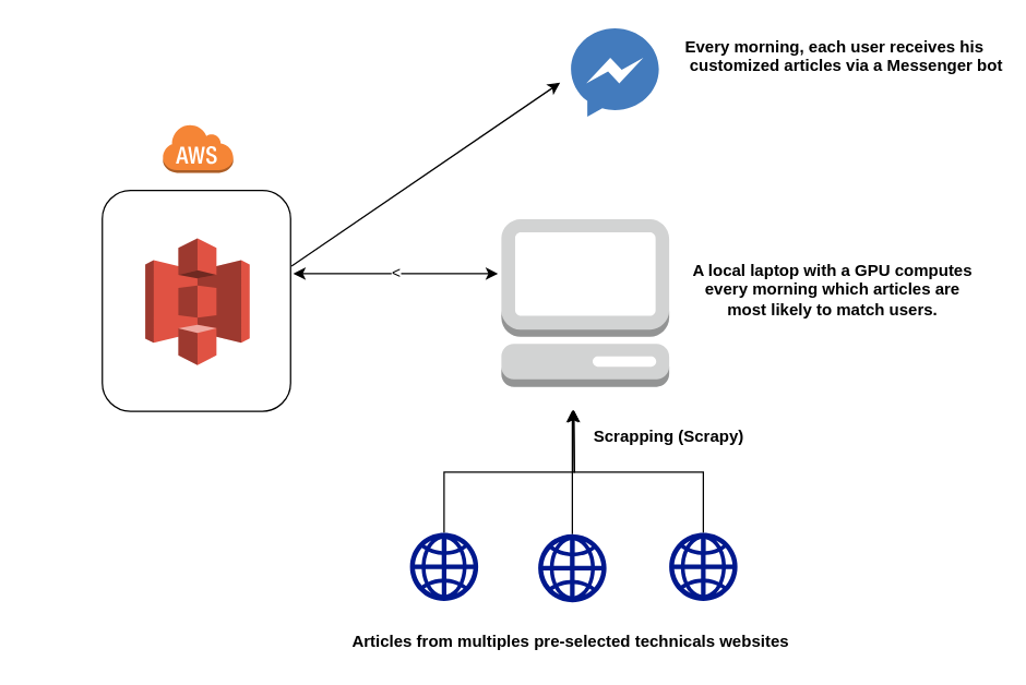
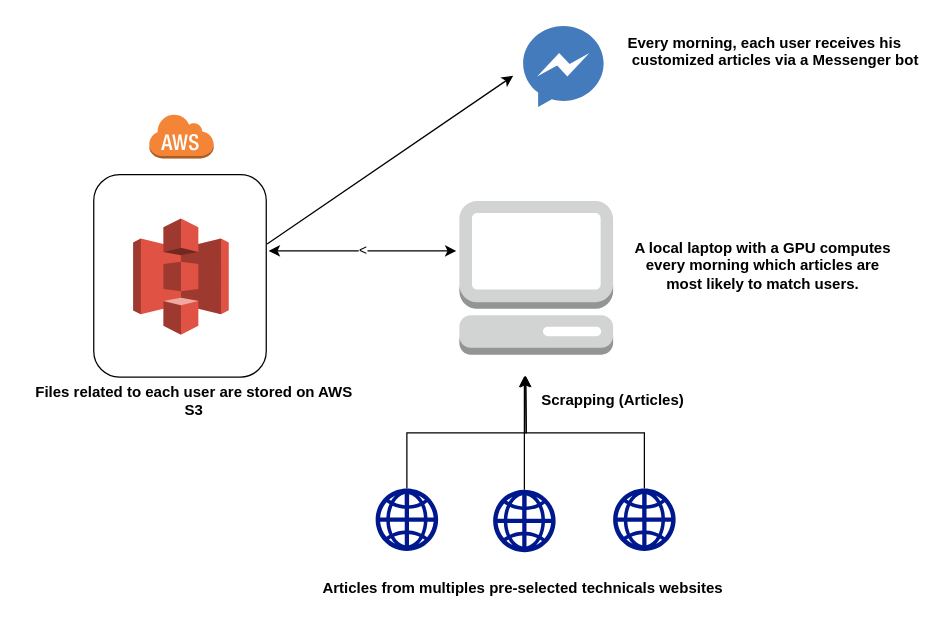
  <mxCell id="0" />
  <mxCell id="1" parent="0" />
  <mxCell id="2" value="" style="dashed=0;html=1;shape=mxgraph.aws3.management_console;fillColor=#D2D3D3;gradientColor=none;rounded=1;shadow=0;comic=0;strokeColor=#E6E6E6;strokeWidth=6;fontFamily=Verdana;fontSize=12;fontColor=#000000;" parent="1" vertex="1"><mxGeometry x="367" y="160" width="123" height="123" as="geometry" /></mxCell>
  <mxCell id="3" value="" style="dashed=0;html=1;shape=mxgraph.aws3.cloud;fillColor=#F58536;gradientColor=none;dashed=0;rounded=1;shadow=0;comic=0;strokeColor=#E6E6E6;strokeWidth=6;fontFamily=Verdana;fontSize=12;fontColor=#000000;" parent="1" vertex="1"><mxGeometry x="118.5" y="90" width="52" height="36" as="geometry" /></mxCell>
  <mxCell id="4" style="edgeStyle=orthogonalEdgeStyle;rounded=0;orthogonalLoop=1;jettySize=auto;html=1;exitX=0.5;exitY=0;exitDx=0;exitDy=0;exitPerimeter=0;" edge="1" parent="1" source="5"><mxGeometry relative="1" as="geometry"><mxPoint x="420" y="300" as="targetPoint" /></mxGeometry></mxCell>
  <mxCell id="5" value="" style="shadow=0;dashed=0;html=1;strokeColor=none;labelPosition=center;verticalLabelPosition=bottom;verticalAlign=top;align=center;shape=mxgraph.mscae.enterprise.web;fillColor=#00188D;" vertex="1" parent="1"><mxGeometry x="300" y="390" width="50" height="50" as="geometry" /></mxCell>
  <mxCell id="6" style="edgeStyle=orthogonalEdgeStyle;rounded=0;orthogonalLoop=1;jettySize=auto;html=1;exitX=0.5;exitY=0;exitDx=0;exitDy=0;exitPerimeter=0;" edge="1" parent="1" source="7"><mxGeometry relative="1" as="geometry"><mxPoint x="420" y="300" as="targetPoint" /></mxGeometry></mxCell>
  <mxCell id="7" value="" style="shadow=0;dashed=0;html=1;strokeColor=none;labelPosition=center;verticalLabelPosition=bottom;verticalAlign=top;align=center;shape=mxgraph.mscae.enterprise.web;fillColor=#00188D;" vertex="1" parent="1"><mxGeometry x="490" y="390" width="50" height="50" as="geometry" /></mxCell>
  <mxCell id="8" style="edgeStyle=orthogonalEdgeStyle;rounded=0;orthogonalLoop=1;jettySize=auto;html=1;exitX=0.5;exitY=0;exitDx=0;exitDy=0;exitPerimeter=0;" edge="1" parent="1" source="9"><mxGeometry relative="1" as="geometry"><mxPoint x="419" y="300" as="targetPoint" /></mxGeometry></mxCell>
  <mxCell id="9" value="" style="shadow=0;dashed=0;html=1;strokeColor=none;labelPosition=center;verticalLabelPosition=bottom;verticalAlign=top;align=center;shape=mxgraph.mscae.enterprise.web;fillColor=#00188D;" vertex="1" parent="1"><mxGeometry x="394" y="391" width="50" height="50" as="geometry" /></mxCell>
  <mxCell id="10" value="Articles from multiples pre-selected technicals websites" style="text;html=1;strokeColor=none;fillColor=none;align=center;verticalAlign=middle;whiteSpace=wrap;rounded=0;fontStyle=1" vertex="1" parent="1"><mxGeometry x="253" y="460" width="330" height="20" as="geometry" /></mxCell>
  <mxCell id="11" value="" style="dashed=0;outlineConnect=0;html=1;align=center;labelPosition=center;verticalLabelPosition=bottom;verticalAlign=top;shape=mxgraph.weblogos.messenger_2" vertex="1" parent="1"><mxGeometry x="418" y="20" width="64.4" height="64.8" as="geometry" /></mxCell>
- <mxCell id="12" value="Scrapping (Scrapy)" style="text;html=1;strokeColor=none;fillColor=none;align=center;verticalAlign=middle;whiteSpace=wrap;rounded=0;fontStyle=1" vertex="1" parent="1"><mxGeometry x="410" y="310" width="160" height="20" as="geometry" /></mxCell>
+ <mxCell id="12" value="Scrapping (Articles)" style="text;html=1;strokeColor=none;fillColor=none;align=center;verticalAlign=middle;whiteSpace=wrap;rounded=0;fontStyle=1" vertex="1" parent="1"><mxGeometry x="410" y="310" width="160" height="20" as="geometry" /></mxCell>
  <mxCell id="13" value="" style="rounded=1;whiteSpace=wrap;html=1;fillColor=none;" vertex="1" parent="1"><mxGeometry x="74.5" y="139" width="138" height="162" as="geometry" /></mxCell>
  <mxCell id="14" value="" style="outlineConnect=0;dashed=0;verticalLabelPosition=bottom;verticalAlign=top;align=center;html=1;shape=mxgraph.aws3.s3;fillColor=#E05243;gradientColor=none;" vertex="1" parent="1"><mxGeometry x="106" y="174" width="76.5" height="93" as="geometry" /></mxCell>
  <mxCell id="15" value="&amp;lt;" style="endArrow=classic;startArrow=classic;html=1;" edge="1" parent="1"><mxGeometry width="50" height="50" relative="1" as="geometry"><mxPoint x="364.5" y="200" as="sourcePoint" /><mxPoint x="214.5" y="200" as="targetPoint" /><Array as="points" /></mxGeometry></mxCell>
  <mxCell id="16" value="" style="endArrow=classic;html=1;exitX=1.005;exitY=0.343;exitDx=0;exitDy=0;exitPerimeter=0;" edge="1" parent="1" source="13"><mxGeometry width="50" height="50" relative="1" as="geometry"><mxPoint x="70" y="550" as="sourcePoint" /><mxPoint x="410" y="60" as="targetPoint" /></mxGeometry></mxCell>
  <mxCell id="17" value="A local laptop with a GPU computes every morning which articles are most likely to match users." style="text;html=1;strokeColor=none;fillColor=none;align=center;verticalAlign=middle;whiteSpace=wrap;rounded=0;fontStyle=1" vertex="1" parent="1"><mxGeometry x="500" y="201.5" width="220" height="20" as="geometry" /></mxCell>
+ <mxCell id="18" value="Files related to each user are stored on AWS S3" style="text;html=1;strokeColor=none;fillColor=none;align=center;verticalAlign=middle;whiteSpace=wrap;rounded=0;fontStyle=1" vertex="1" parent="1"><mxGeometry x="20" y="310" width="270" height="20" as="geometry" /></mxCell>
  <mxCell id="19" value="Every morning, each user receives his&lt;br&gt;&amp;nbsp;customized articles via a Messenger bot" style="text;html=1;fontStyle=1" vertex="1" parent="1"><mxGeometry x="500" y="20" width="230" height="43" as="geometry" /></mxCell>
